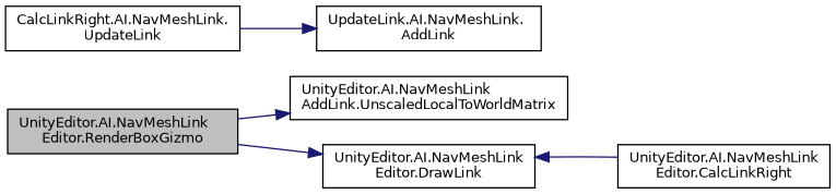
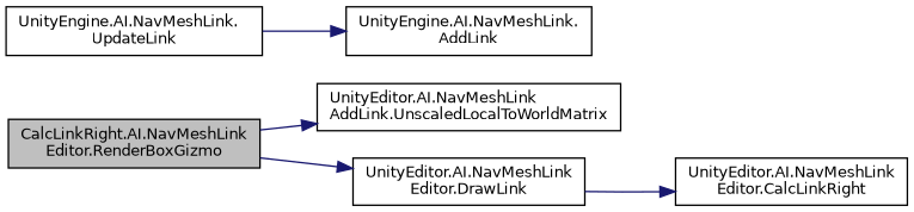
  digraph {
    rankdir=LR
    node [color=black fillcolor=white fontname=Helvetica fontsize=10 shape=record style=filled]
    edge [color=midnightblue fontname=Helvetica fontsize=10 labelfontname=Helvetica labelfontsize=10 style=solid]
-   n1 [fillcolor=grey75 fontcolor=black height=0.2 label="UnityEditor.AI.NavMeshLink\lEditor.RenderBoxGizmo" width=0.4]
+   n1 [fillcolor=grey75 fontcolor=black height=0.2 label="CalcLinkRight.AI.NavMeshLink\lEditor.RenderBoxGizmo" width=0.4]
    n2 [height=0.2 label="UnityEditor.AI.NavMeshLink\lAddLink.UnscaledLocalToWorldMatrix" width=0.4]
    n3 [height=0.2 label="UnityEditor.AI.NavMeshLink\lEditor.DrawLink" width=0.4]
-   n4 [height=0.2 label="CalcLinkRight.AI.NavMeshLink.\lUpdateLink" width=0.4]
-   n5 [height=0.2 label="UpdateLink.AI.NavMeshLink.\lAddLink" width=0.4]
+   n4 [height=0.2 label="UnityEngine.AI.NavMeshLink.\lUpdateLink" width=0.4]
+   n5 [height=0.2 label="UnityEngine.AI.NavMeshLink.\lAddLink" width=0.4]
    n6 [height=0.2 label="UnityEditor.AI.NavMeshLink\lEditor.CalcLinkRight" width=0.4]
    n1 -> n2
    n1 -> n3
-   n6 -> n3
+   n3 -> n6
    n4 -> n5
  }
